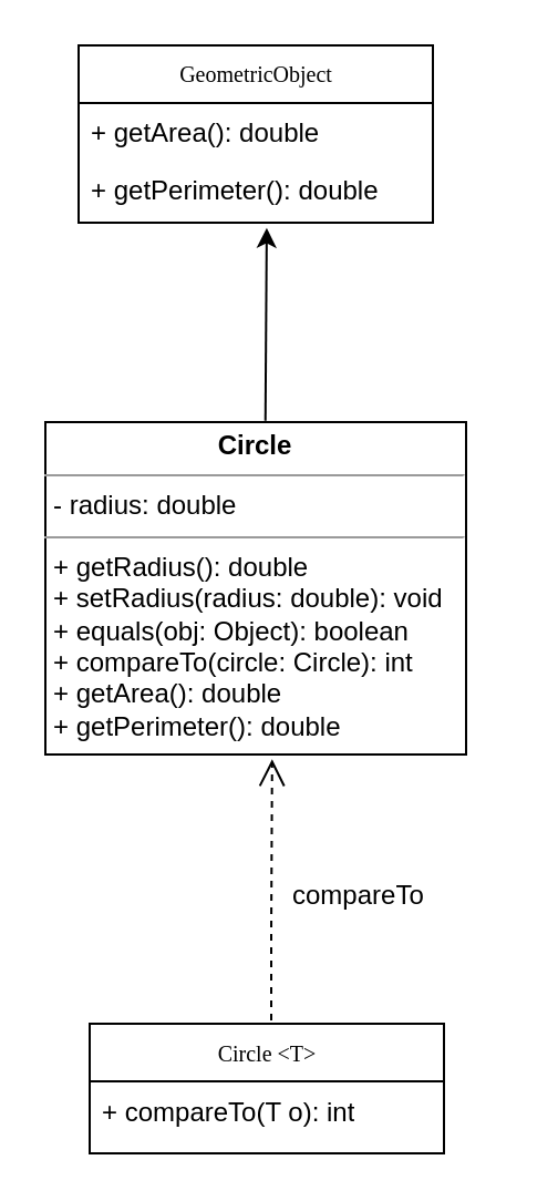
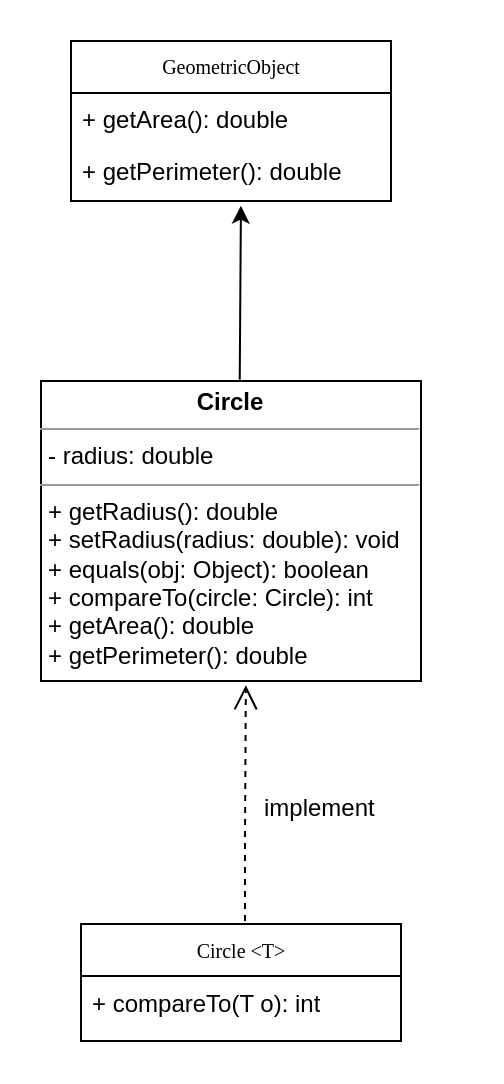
  <mxCell id="0" />
  <mxCell id="1" parent="0" />
  <mxCell id="2" value="GeometricObject          " style="swimlane;html=1;fontStyle=0;childLayout=stackLayout;horizontal=1;startSize=26;fillColor=none;horizontalStack=0;resizeParent=1;resizeLast=0;collapsible=1;marginBottom=0;swimlaneFillColor=#ffffff;rounded=0;shadow=0;comic=0;labelBackgroundColor=none;strokeWidth=1;fontFamily=Verdana;fontSize=10;align=center;" parent="1" vertex="1"><mxGeometry x="35" y="20" width="160" height="80" as="geometry" /></mxCell>
  <mxCell id="3" value="&lt;span class=&quot;hljs-operator&quot;&gt;+&lt;/span&gt; getArea(): &lt;span class=&quot;hljs-keyword&quot;&gt;double&lt;/span&gt;" style="text;html=1;strokeColor=none;fillColor=none;align=left;verticalAlign=top;spacingLeft=4;spacingRight=4;whiteSpace=wrap;overflow=hidden;rotatable=0;points=[[0,0.5],[1,0.5]];portConstraint=eastwest;" parent="2" vertex="1"><mxGeometry y="26" width="160" height="26" as="geometry" /></mxCell>
  <mxCell id="4" value="&lt;span class=&quot;hljs-operator&quot;&gt;+&lt;/span&gt; getPerimeter(): &lt;span class=&quot;hljs-keyword&quot;&gt;double&lt;/span&gt;" style="text;html=1;strokeColor=none;fillColor=none;align=left;verticalAlign=top;spacingLeft=4;spacingRight=4;whiteSpace=wrap;overflow=hidden;rotatable=0;points=[[0,0.5],[1,0.5]];portConstraint=eastwest;" parent="2" vertex="1"><mxGeometry y="52" width="160" height="26" as="geometry" /></mxCell>
  <mxCell id="5" style="edgeStyle=orthogonalEdgeStyle;rounded=0;html=1;dashed=1;labelBackgroundColor=none;startFill=0;endArrow=open;endFill=0;endSize=10;fontFamily=Verdana;fontSize=10;entryX=0.539;entryY=1.014;entryDx=0;entryDy=0;entryPerimeter=0;" parent="1" target="6" edge="1"><mxGeometry relative="1" as="geometry"><Array as="points"><mxPoint x="122" y="420" /></Array><mxPoint x="122" y="460" as="sourcePoint" /><mxPoint x="120" y="420" as="targetPoint" /></mxGeometry></mxCell>
  <mxCell id="6" value="&lt;p style=&quot;margin:0px;margin-top:4px;text-align:center;&quot;&gt;&lt;b&gt;&amp;nbsp; &amp;nbsp; &amp;nbsp; &amp;nbsp; &amp;nbsp; &amp;nbsp; &amp;nbsp; Circle&amp;nbsp; &amp;nbsp; &amp;nbsp; &amp;nbsp; &amp;nbsp; &amp;nbsp; &amp;nbsp;&amp;nbsp;&lt;br&gt;&lt;/b&gt;&lt;/p&gt;&lt;hr size=&quot;1&quot;&gt;&lt;p style=&quot;margin:0px;margin-left:4px;&quot;&gt;&lt;span class=&quot;hljs-operator&quot;&gt;-&lt;/span&gt; radius: &lt;span class=&quot;hljs-keyword&quot;&gt;double&lt;/span&gt;&lt;br&gt;&lt;/p&gt;&lt;hr size=&quot;1&quot;&gt;&lt;p style=&quot;margin:0px;margin-left:4px;&quot;&gt;&lt;span class=&quot;hljs-operator&quot;&gt;+&lt;/span&gt; getRadius(): &lt;span class=&quot;hljs-keyword&quot;&gt;double&lt;/span&gt;&lt;br&gt;&lt;/p&gt;&lt;p style=&quot;margin:0px;margin-left:4px;&quot;&gt;&lt;span class=&quot;hljs-keyword&quot;&gt;&lt;span class=&quot;hljs-operator&quot;&gt;+&lt;/span&gt; setRadius(radius: &lt;span class=&quot;hljs-keyword&quot;&gt;double&lt;/span&gt;): void&lt;br&gt;&lt;/span&gt;&lt;/p&gt;&lt;p style=&quot;margin:0px;margin-left:4px;&quot;&gt;&lt;span class=&quot;hljs-keyword&quot;&gt;&lt;span class=&quot;hljs-operator&quot;&gt;+&lt;/span&gt; &lt;span class=&quot;hljs-keyword&quot;&gt;equals&lt;/span&gt;(obj: Object): &lt;span class=&quot;hljs-type&quot;&gt;boolean&lt;/span&gt;&lt;br&gt;&lt;/span&gt;&lt;/p&gt;&lt;p style=&quot;margin:0px;margin-left:4px;&quot;&gt;&lt;span class=&quot;hljs-keyword&quot;&gt;&lt;span class=&quot;hljs-type&quot;&gt;&lt;span class=&quot;hljs-operator&quot;&gt;+&lt;/span&gt; compareTo(circle: Circle): &lt;span class=&quot;hljs-type&quot;&gt;int&lt;/span&gt;&lt;br&gt;&lt;/span&gt;&lt;/span&gt;&lt;/p&gt;&lt;p style=&quot;margin:0px;margin-left:4px;&quot;&gt;&lt;span class=&quot;hljs-keyword&quot;&gt;&lt;span class=&quot;hljs-type&quot;&gt;&lt;span class=&quot;hljs-type&quot;&gt;&lt;span class=&quot;hljs-operator&quot;&gt;+&lt;/span&gt; getArea(): &lt;span class=&quot;hljs-keyword&quot;&gt;double&lt;/span&gt;&lt;br&gt;&lt;/span&gt;&lt;/span&gt;&lt;/span&gt;&lt;/p&gt;&lt;p style=&quot;margin:0px;margin-left:4px;&quot;&gt;&lt;span class=&quot;hljs-keyword&quot;&gt;&lt;span class=&quot;hljs-type&quot;&gt;&lt;span class=&quot;hljs-type&quot;&gt;&lt;span class=&quot;hljs-keyword&quot;&gt;&lt;span class=&quot;hljs-operator&quot;&gt;+&lt;/span&gt; getPerimeter(): &lt;span class=&quot;hljs-keyword&quot;&gt;double&lt;/span&gt;&lt;br&gt;&lt;/span&gt;&lt;/span&gt;&lt;/span&gt;&lt;/span&gt;&lt;/p&gt;" style="verticalAlign=top;align=left;overflow=fill;fontSize=12;fontFamily=Helvetica;html=1;rounded=0;shadow=0;comic=0;labelBackgroundColor=none;strokeWidth=1" parent="1" vertex="1"><mxGeometry x="20" y="190" width="190" height="150" as="geometry" /></mxCell>
  <mxCell id="7" value="" style="endArrow=classic;html=1;rounded=0;entryX=0.531;entryY=1.167;entryDx=0;entryDy=0;entryPerimeter=0;exitX=0.523;exitY=-0.004;exitDx=0;exitDy=0;exitPerimeter=0;" edge="1" parent="1" source="6" target="4"><mxGeometry width="50" height="50" relative="1" as="geometry"><mxPoint x="110" y="190" as="sourcePoint" /><mxPoint x="160" y="140" as="targetPoint" /></mxGeometry></mxCell>
  <mxCell id="8" value="Circle &amp;lt;T&amp;gt;" style="swimlane;html=1;fontStyle=0;childLayout=stackLayout;horizontal=1;startSize=26;fillColor=none;horizontalStack=0;resizeParent=1;resizeLast=0;collapsible=1;marginBottom=0;swimlaneFillColor=#ffffff;rounded=0;shadow=0;comic=0;labelBackgroundColor=none;strokeWidth=1;fontFamily=Verdana;fontSize=10;align=center;" vertex="1" parent="1"><mxGeometry x="40" y="461.5" width="160" height="58.5" as="geometry" /></mxCell>
  <mxCell id="9" value="&lt;span class=&quot;hljs-operator&quot;&gt;+&lt;/span&gt; compareTo(T o): int" style="text;html=1;strokeColor=none;fillColor=none;align=left;verticalAlign=top;spacingLeft=4;spacingRight=4;whiteSpace=wrap;overflow=hidden;rotatable=0;points=[[0,0.5],[1,0.5]];portConstraint=eastwest;" vertex="1" parent="8"><mxGeometry y="26" width="160" height="26" as="geometry" /></mxCell>
- <mxCell id="10" value="compareTo" style="text;whiteSpace=wrap;html=1;" vertex="1" parent="1"><mxGeometry x="130" y="390" width="100" height="40" as="geometry" /></mxCell>
+ <mxCell id="10" value="implement" style="text;whiteSpace=wrap;html=1;" vertex="1" parent="1"><mxGeometry x="130" y="390" width="100" height="40" as="geometry" /></mxCell>
